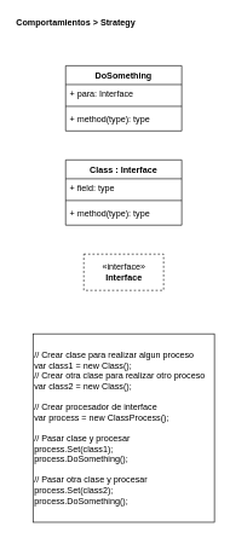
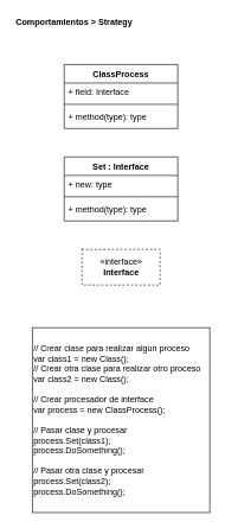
  <mxCell id="0" />
  <mxCell id="1" parent="0" />
  <mxCell id="2" value="// Crear clase para realizar algun proceso&lt;br&gt;var class1 = new Class();&lt;br&gt;// Crear otra clase para realizar otro proceso&lt;br&gt;var class2 = new Class();&lt;br&gt;&lt;br&gt;// Crear procesador de interface&lt;br&gt;var process = new ClassProcess();&lt;br&gt;&lt;br&gt;// Pasar clase y procesar&lt;br&gt;process.Set(class1);&lt;br&gt;process.DoSomething();&lt;br&gt;&lt;br&gt;// Pasar otra clase y procesar&lt;br&gt;process.Set(class2);&lt;br&gt;process.DoSomething();" style="rounded=0;whiteSpace=wrap;html=1;align=left;labelBackgroundColor=#ffffff;" parent="1" vertex="1"><mxGeometry x="45" y="460" width="250" height="260" as="geometry" /></mxCell>
  <mxCell id="3" value="&lt;b&gt;Comportamientos &amp;gt; Strategy&lt;br&gt;&lt;/b&gt;" style="text;html=1;align=left;verticalAlign=middle;resizable=0;points=[];autosize=1;" parent="1" vertex="1"><mxGeometry x="20" y="20" width="180" height="20" as="geometry" /></mxCell>
- <mxCell id="4" value="DoSomething" style="swimlane;fontStyle=1;align=center;verticalAlign=top;childLayout=stackLayout;horizontal=1;startSize=26;horizontalStack=0;resizeParent=1;resizeParentMax=0;resizeLast=0;collapsible=1;marginBottom=0;" parent="1" vertex="1"><mxGeometry x="90" y="90" width="160" height="90" as="geometry" /></mxCell>
- <mxCell id="5" value="+ para: Interface" style="text;strokeColor=none;fillColor=none;align=left;verticalAlign=top;spacingLeft=4;spacingRight=4;overflow=hidden;rotatable=0;points=[[0,0.5],[1,0.5]];portConstraint=eastwest;" parent="4" vertex="1"><mxGeometry y="26" width="160" height="26" as="geometry" /></mxCell>
+ <mxCell id="4" value="ClassProcess" style="swimlane;fontStyle=1;align=center;verticalAlign=top;childLayout=stackLayout;horizontal=1;startSize=26;horizontalStack=0;resizeParent=1;resizeParentMax=0;resizeLast=0;collapsible=1;marginBottom=0;" parent="1" vertex="1"><mxGeometry x="90" y="90" width="160" height="90" as="geometry" /></mxCell>
+ <mxCell id="5" value="+ field: Interface" style="text;strokeColor=none;fillColor=none;align=left;verticalAlign=top;spacingLeft=4;spacingRight=4;overflow=hidden;rotatable=0;points=[[0,0.5],[1,0.5]];portConstraint=eastwest;" parent="4" vertex="1"><mxGeometry y="26" width="160" height="26" as="geometry" /></mxCell>
  <mxCell id="6" value="" style="line;strokeWidth=1;fillColor=none;align=left;verticalAlign=middle;spacingTop=-1;spacingLeft=3;spacingRight=3;rotatable=0;labelPosition=right;points=[];portConstraint=eastwest;" parent="4" vertex="1"><mxGeometry y="52" width="160" height="8" as="geometry" /></mxCell>
  <mxCell id="7" value="+ method(type): type" style="text;strokeColor=none;fillColor=none;align=left;verticalAlign=top;spacingLeft=4;spacingRight=4;overflow=hidden;rotatable=0;points=[[0,0.5],[1,0.5]];portConstraint=eastwest;" parent="4" vertex="1"><mxGeometry y="60" width="160" height="30" as="geometry" /></mxCell>
  <mxCell id="8" value="«interface»&lt;br&gt;&lt;b&gt;Interface&lt;/b&gt;" style="html=1;dashed=1;" vertex="1" parent="1"><mxGeometry x="115" y="350" width="110" height="50" as="geometry" /></mxCell>
- <mxCell id="9" value="Class : Interface" style="swimlane;fontStyle=1;align=center;verticalAlign=top;childLayout=stackLayout;horizontal=1;startSize=26;horizontalStack=0;resizeParent=1;resizeParentMax=0;resizeLast=0;collapsible=1;marginBottom=0;" vertex="1" parent="1"><mxGeometry x="90" y="220" width="160" height="90" as="geometry" /></mxCell>
- <mxCell id="10" value="+ field: type" style="text;strokeColor=none;fillColor=none;align=left;verticalAlign=top;spacingLeft=4;spacingRight=4;overflow=hidden;rotatable=0;points=[[0,0.5],[1,0.5]];portConstraint=eastwest;" vertex="1" parent="9"><mxGeometry y="26" width="160" height="26" as="geometry" /></mxCell>
+ <mxCell id="9" value="Set : Interface" style="swimlane;fontStyle=1;align=center;verticalAlign=top;childLayout=stackLayout;horizontal=1;startSize=26;horizontalStack=0;resizeParent=1;resizeParentMax=0;resizeLast=0;collapsible=1;marginBottom=0;" vertex="1" parent="1"><mxGeometry x="90" y="220" width="160" height="90" as="geometry" /></mxCell>
+ <mxCell id="10" value="+ new: type" style="text;strokeColor=none;fillColor=none;align=left;verticalAlign=top;spacingLeft=4;spacingRight=4;overflow=hidden;rotatable=0;points=[[0,0.5],[1,0.5]];portConstraint=eastwest;" vertex="1" parent="9"><mxGeometry y="26" width="160" height="26" as="geometry" /></mxCell>
  <mxCell id="11" value="" style="line;strokeWidth=1;fillColor=none;align=left;verticalAlign=middle;spacingTop=-1;spacingLeft=3;spacingRight=3;rotatable=0;labelPosition=right;points=[];portConstraint=eastwest;" vertex="1" parent="9"><mxGeometry y="52" width="160" height="8" as="geometry" /></mxCell>
  <mxCell id="12" value="+ method(type): type" style="text;strokeColor=none;fillColor=none;align=left;verticalAlign=top;spacingLeft=4;spacingRight=4;overflow=hidden;rotatable=0;points=[[0,0.5],[1,0.5]];portConstraint=eastwest;" vertex="1" parent="9"><mxGeometry y="60" width="160" height="30" as="geometry" /></mxCell>
